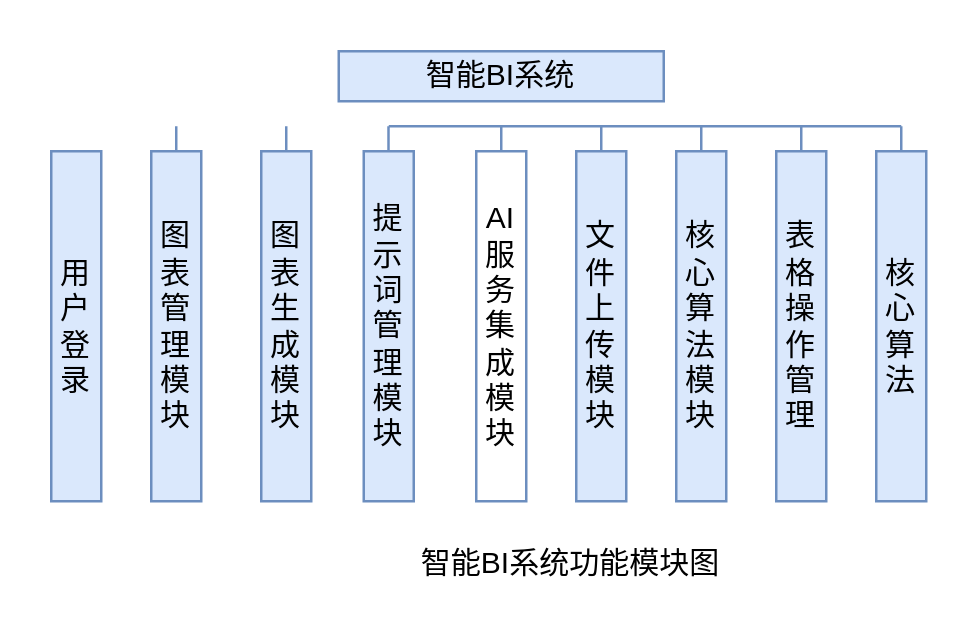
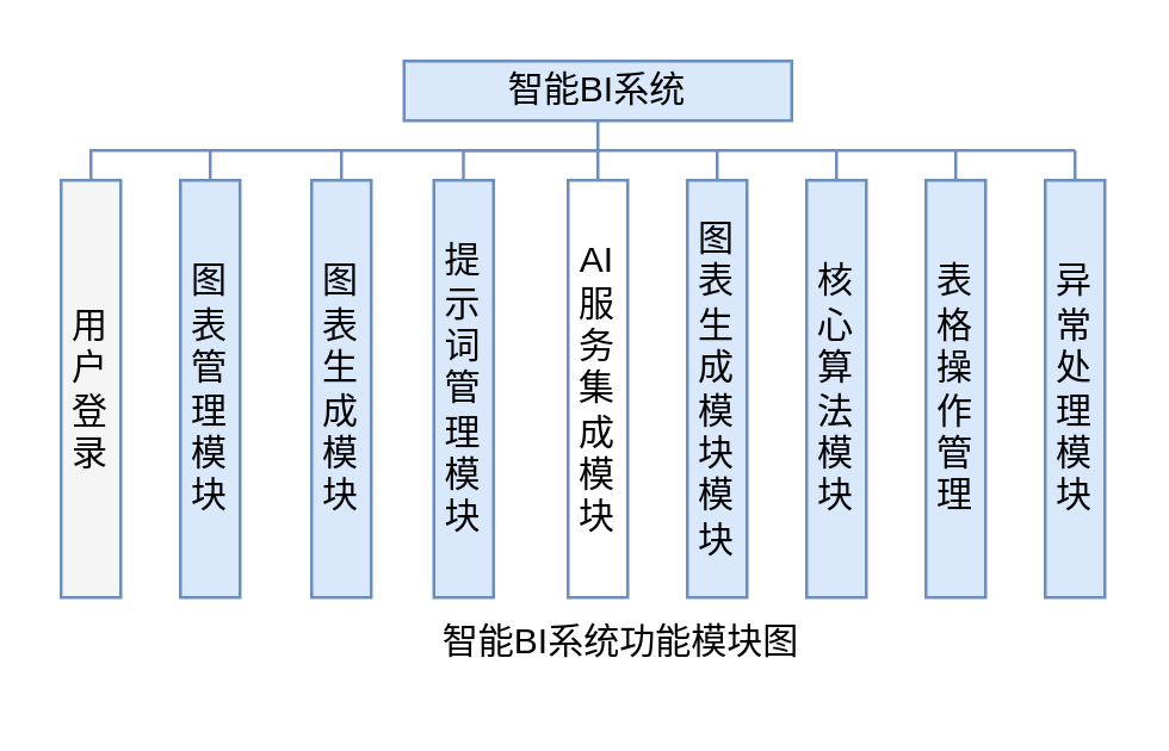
  <mxCell id="0" />
  <mxCell id="1" parent="0" />
  <mxCell id="2" value="智能BI系统" style="rounded=0;whiteSpace=wrap;html=1;fillColor=#dae8fc;strokeColor=#6c8ebf;" parent="1" vertex="1"><mxGeometry x="135" y="20" width="130" height="20" as="geometry" /></mxCell>
- <mxCell id="3" value="&lt;div style=&quot;&quot;&gt;用户登录&lt;/div&gt;" style="rounded=0;whiteSpace=wrap;html=1;align=center;fillColor=#dae8fc;strokeColor=#6c8ebf;" parent="1" vertex="1"><mxGeometry x="20" y="60" width="20" height="140" as="geometry" /></mxCell>
+ <mxCell id="3" value="&lt;div style=&quot;&quot;&gt;用户登录&lt;/div&gt;" style="rounded=0;whiteSpace=wrap;html=1;align=center;fillColor=#f5f5f5;strokeColor=#6c8ebf;" parent="1" vertex="1"><mxGeometry x="20" y="60" width="20" height="140" as="geometry" /></mxCell>
  <mxCell id="4" value="&lt;div style=&quot;&quot;&gt;图表管理&lt;/div&gt;&lt;div style=&quot;&quot;&gt;模块&lt;/div&gt;" style="rounded=0;whiteSpace=wrap;html=1;align=center;fillColor=#dae8fc;strokeColor=#6c8ebf;" parent="1" vertex="1"><mxGeometry x="60" y="60" width="20" height="140" as="geometry" /></mxCell>
  <mxCell id="5" value="&lt;div style=&quot;&quot;&gt;提示词管理&lt;/div&gt;&lt;div style=&quot;&quot;&gt;模块&lt;/div&gt;" style="rounded=0;whiteSpace=wrap;html=1;align=center;fillColor=#dae8fc;strokeColor=#6c8ebf;" parent="1" vertex="1"><mxGeometry x="145" y="60" width="20" height="140" as="geometry" /></mxCell>
  <mxCell id="6" value="&lt;div style=&quot;&quot;&gt;图表生成模块&lt;/div&gt;" style="rounded=0;whiteSpace=wrap;html=1;align=center;fillColor=#dae8fc;strokeColor=#6c8ebf;" parent="1" vertex="1"><mxGeometry x="104" y="60" width="20" height="140" as="geometry" /></mxCell>
  <mxCell id="7" value="&lt;div style=&quot;&quot;&gt;AI&lt;/div&gt;&lt;div style=&quot;&quot;&gt;服务集成&lt;/div&gt;&lt;div style=&quot;&quot;&gt;模块&lt;/div&gt;" style="rounded=0;whiteSpace=wrap;html=1;align=center;fillColor=#ffffff;strokeColor=#6c8ebf;" parent="1" vertex="1"><mxGeometry x="190" y="60" width="20" height="140" as="geometry" /></mxCell>
- <mxCell id="8" value="&lt;div style=&quot;&quot;&gt;文件上传&lt;/div&gt;&lt;div style=&quot;&quot;&gt;模块&lt;/div&gt;" style="rounded=0;whiteSpace=wrap;html=1;align=center;fillColor=#dae8fc;strokeColor=#6c8ebf;" parent="1" vertex="1"><mxGeometry x="230" y="60" width="20" height="140" as="geometry" /></mxCell>
+ <mxCell id="8" value="&lt;div style=&quot;&quot;&gt;图表生成模块&lt;/div&gt;&lt;div style=&quot;&quot;&gt;模块&lt;/div&gt;" style="rounded=0;whiteSpace=wrap;html=1;align=center;fillColor=#dae8fc;strokeColor=#6c8ebf;" parent="1" vertex="1"><mxGeometry x="230" y="60" width="20" height="140" as="geometry" /></mxCell>
  <mxCell id="9" value="&lt;div style=&quot;&quot;&gt;核心算法&lt;/div&gt;&lt;div style=&quot;&quot;&gt;模块&lt;/div&gt;" style="rounded=0;whiteSpace=wrap;html=1;align=center;fillColor=#dae8fc;strokeColor=#6c8ebf;" parent="1" vertex="1"><mxGeometry x="270" y="60" width="20" height="140" as="geometry" /></mxCell>
+ <mxCell id="10" value="" style="endArrow=none;html=1;rounded=0;entryX=0.5;entryY=1;entryDx=0;entryDy=0;exitX=0.5;exitY=0;exitDx=0;exitDy=0;fillColor=#dae8fc;strokeColor=#6c8ebf;" parent="1" source="3" target="2" edge="1"><mxGeometry width="50" height="50" relative="1" as="geometry"><mxPoint x="-30" y="50" as="sourcePoint" /><mxPoint x="60" y="20" as="targetPoint" /><Array as="points"><mxPoint x="30" y="50" /><mxPoint x="100" y="50" /><mxPoint x="200" y="50" /></Array></mxGeometry></mxCell>
  <mxCell id="11" value="" style="endArrow=none;html=1;rounded=0;exitX=0.5;exitY=0;exitDx=0;exitDy=0;fillColor=#dae8fc;strokeColor=#6c8ebf;" parent="1" source="4" edge="1"><mxGeometry width="50" height="50" relative="1" as="geometry"><mxPoint x="30" y="100" as="sourcePoint" /><mxPoint x="70" y="50" as="targetPoint" /></mxGeometry></mxCell>
  <mxCell id="12" value="" style="endArrow=none;html=1;rounded=0;exitX=0.5;exitY=0;exitDx=0;exitDy=0;fillColor=#dae8fc;strokeColor=#6c8ebf;" parent="1" source="6" edge="1"><mxGeometry width="50" height="50" relative="1" as="geometry"><mxPoint x="70" y="110" as="sourcePoint" /><mxPoint x="114" y="50" as="targetPoint" /></mxGeometry></mxCell>
  <mxCell id="13" value="" style="endArrow=none;html=1;rounded=0;fillColor=#dae8fc;strokeColor=#6c8ebf;" parent="1" edge="1"><mxGeometry width="50" height="50" relative="1" as="geometry"><mxPoint x="154.9" y="60" as="sourcePoint" /><mxPoint x="154.9" y="50" as="targetPoint" /></mxGeometry></mxCell>
  <mxCell id="14" value="" style="endArrow=none;html=1;rounded=0;fillColor=#dae8fc;strokeColor=#6c8ebf;" parent="1" edge="1"><mxGeometry width="50" height="50" relative="1" as="geometry"><mxPoint x="155" y="50" as="sourcePoint" /><mxPoint x="360" y="50" as="targetPoint" /><Array as="points" /></mxGeometry></mxCell>
  <mxCell id="15" value="" style="endArrow=none;html=1;rounded=0;exitX=0.5;exitY=0;exitDx=0;exitDy=0;fillColor=#dae8fc;strokeColor=#6c8ebf;" parent="1" source="9" edge="1"><mxGeometry width="50" height="50" relative="1" as="geometry"><mxPoint x="260" y="80" as="sourcePoint" /><mxPoint x="280" y="50" as="targetPoint" /></mxGeometry></mxCell>
- <mxCell id="16" value="智能BI系统功能模块图" style="text;html=1;align=center;verticalAlign=middle;whiteSpace=wrap;rounded=0;" vertex="1" parent="1"><mxGeometry x="155" y="210" width="146" height="30" as="geometry" /></mxCell>
+ <mxCell id="16" value="智能BI系统功能模块图" style="text;html=1;align=center;verticalAlign=middle;whiteSpace=wrap;rounded=0;" vertex="1" parent="1"><mxGeometry x="135" y="200" width="146" height="30" as="geometry" /></mxCell>
  <mxCell id="17" value="&lt;div style=&quot;&quot;&gt;表格操作管理&lt;/div&gt;" style="rounded=0;whiteSpace=wrap;html=1;align=center;fillColor=#dae8fc;strokeColor=#6c8ebf;" vertex="1" parent="1"><mxGeometry x="310" y="60" width="20" height="140" as="geometry" /></mxCell>
  <mxCell id="18" value="" style="endArrow=none;html=1;rounded=0;exitX=0.5;exitY=0;exitDx=0;exitDy=0;fillColor=#dae8fc;strokeColor=#6c8ebf;" edge="1" parent="1" source="7"><mxGeometry width="50" height="50" relative="1" as="geometry"><mxPoint x="150" y="100" as="sourcePoint" /><mxPoint x="200" y="50" as="targetPoint" /></mxGeometry></mxCell>
  <mxCell id="19" value="" style="endArrow=none;html=1;rounded=0;exitX=0.5;exitY=0;exitDx=0;exitDy=0;fillColor=#dae8fc;strokeColor=#6c8ebf;" edge="1" parent="1" source="8"><mxGeometry width="50" height="50" relative="1" as="geometry"><mxPoint x="190" y="100" as="sourcePoint" /><mxPoint x="240" y="50" as="targetPoint" /></mxGeometry></mxCell>
  <mxCell id="20" value="" style="endArrow=none;html=1;rounded=0;exitX=0.5;exitY=0;exitDx=0;exitDy=0;fillColor=#dae8fc;strokeColor=#6c8ebf;" edge="1" parent="1" source="17"><mxGeometry width="50" height="50" relative="1" as="geometry"><mxPoint x="270" y="100" as="sourcePoint" /><mxPoint x="320" y="50" as="targetPoint" /></mxGeometry></mxCell>
- <mxCell id="21" value="&lt;div style=&quot;&quot;&gt;核心算法&lt;/div&gt;" style="rounded=0;whiteSpace=wrap;html=1;align=center;fillColor=#dae8fc;strokeColor=#6c8ebf;" vertex="1" parent="1"><mxGeometry x="350" y="60" width="20" height="140" as="geometry" /></mxCell>
+ <mxCell id="21" value="&lt;div style=&quot;&quot;&gt;异常处理模块&lt;/div&gt;" style="rounded=0;whiteSpace=wrap;html=1;align=center;fillColor=#dae8fc;strokeColor=#6c8ebf;" vertex="1" parent="1"><mxGeometry x="350" y="60" width="20" height="140" as="geometry" /></mxCell>
  <mxCell id="22" value="" style="endArrow=none;html=1;rounded=0;fillColor=#dae8fc;strokeColor=#6c8ebf;" edge="1" parent="1" source="21"><mxGeometry width="50" height="50" relative="1" as="geometry"><mxPoint x="310" y="100" as="sourcePoint" /><mxPoint x="360" y="50" as="targetPoint" /></mxGeometry></mxCell>
